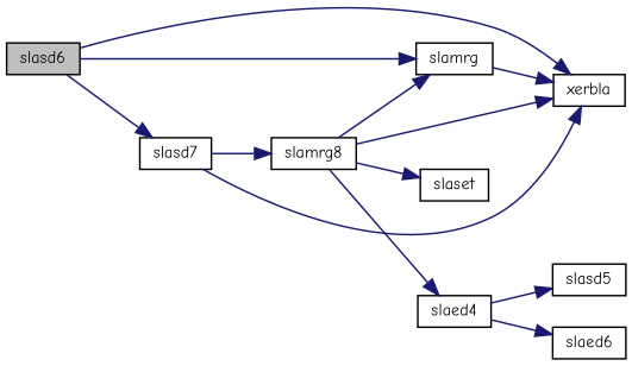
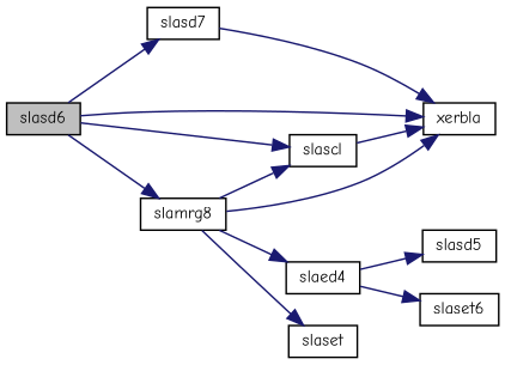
  digraph {
    fontname="Comic Neue"
    rankdir=LR
    node [color=black fillcolor=white fontname="Comic Neue" fontsize=10 shape=record style=filled]
    edge [color=midnightblue fontname="Comic Neue" fontsize=10 labelfontname=Helvetica labelfontsize=10 style=solid]
    n1 [fillcolor=grey75 fontcolor=black height=0.2 label=slasd6 width=0.4]
-   n2 [height=0.2 label=slamrg width=0.4]
+   n2 [height=0.2 label=slascl width=0.4]
    n3 [height=0.2 label=xerbla width=0.4]
    n4 [height=0.2 label=slasd7 width=0.4]
    n5 [height=0.2 label=slamrg8 width=0.4]
    n6 [height=0.2 label=slaed4 width=0.4]
    n7 [height=0.2 label=slaset width=0.4]
-   n8 [height=0.2 label=slaed6 width=0.4]
+   n8 [height=0.2 label=slaset6 width=0.4]
    n9 [height=0.2 label=slasd5 width=0.4]
    n1 -> n2
    n1 -> n3
    n1 -> n4
-   n4 -> n5
+   n1 -> n5
    n2 -> n3
    n4 -> n3
    n5 -> n2
    n5 -> n3
    n5 -> n6
    n5 -> n7
    n6 -> n8
    n6 -> n9
  }
